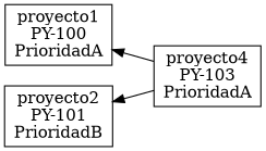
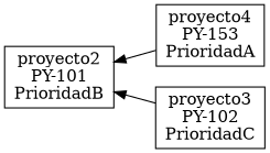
  digraph {
    rankdir=LR
    node [shape=box]
    edge [dir=back]
-   n1 [label="proyecto1\nPY-100\nPrioridadA"]
-   n2 [label="proyecto4\nPY-103\nPrioridadA"]
+   n2 [label="proyecto4\nPY-153\nPrioridadA"]
    n3 [label="proyecto2\nPY-101\nPrioridadB"]
-   n1 -> n2
+   n4 [label="proyecto3\nPY-102\nPrioridadC"]
    n3 -> n2
+   n3 -> n4
  }
